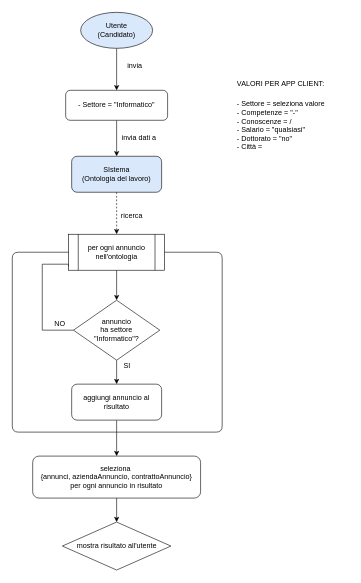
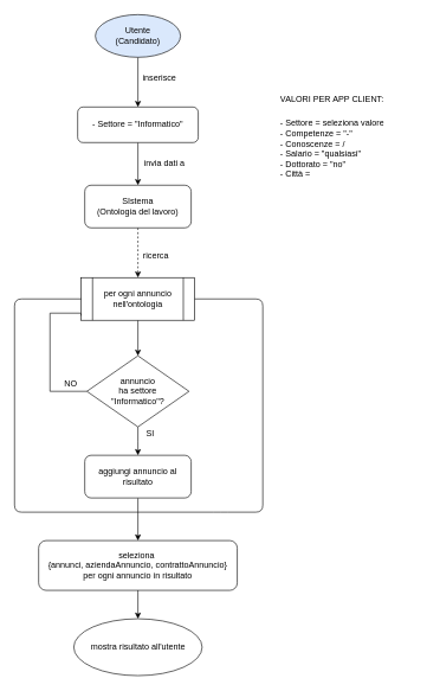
  <mxCell id="0" />
  <mxCell id="1" parent="0" />
  <mxCell id="2" style="edgeStyle=orthogonalEdgeStyle;rounded=0;orthogonalLoop=1;jettySize=auto;html=1;" parent="1" source="3" target="6" edge="1"><mxGeometry relative="1" as="geometry" /></mxCell>
  <mxCell id="3" value="Utente&lt;br&gt;(Candidato)" style="ellipse;whiteSpace=wrap;html=1;fillColor=#dae8fc;" parent="1" vertex="1"><mxGeometry x="134" y="20" width="120" height="60" as="geometry" /></mxCell>
- <mxCell id="4" value="invia" style="text;html=1;align=center;verticalAlign=middle;resizable=0;points=[];autosize=1;" parent="1" vertex="1"><mxGeometry x="194" y="100" width="60" height="20" as="geometry" /></mxCell>
+ <mxCell id="4" value="inserisce" style="text;html=1;align=center;verticalAlign=middle;resizable=0;points=[];autosize=1;" parent="1" vertex="1"><mxGeometry x="194" y="100" width="60" height="20" as="geometry" /></mxCell>
  <mxCell id="5" style="edgeStyle=orthogonalEdgeStyle;rounded=0;orthogonalLoop=1;jettySize=auto;html=1;" parent="1" source="6" target="12" edge="1"><mxGeometry relative="1" as="geometry" /></mxCell>
  <mxCell id="6" value="- Settore = &quot;Informatico&quot;" style="rounded=1;whiteSpace=wrap;html=1;" parent="1" vertex="1"><mxGeometry x="109" y="150" width="170" height="50" as="geometry" /></mxCell>
  <mxCell id="7" style="edgeStyle=orthogonalEdgeStyle;rounded=0;orthogonalLoop=1;jettySize=auto;html=1;entryX=-0.011;entryY=0.876;entryDx=0;entryDy=0;entryPerimeter=0;" parent="1" source="9" target="15" edge="1"><mxGeometry relative="1" as="geometry"><Array as="points"><mxPoint x="70" y="550" /><mxPoint x="70" y="440" /><mxPoint x="114" y="440" /><mxPoint x="114" y="443" /></Array></mxGeometry></mxCell>
  <mxCell id="8" style="edgeStyle=orthogonalEdgeStyle;rounded=0;orthogonalLoop=1;jettySize=auto;html=1;entryX=0.5;entryY=0;entryDx=0;entryDy=0;" parent="1" source="9" edge="1"><mxGeometry relative="1" as="geometry"><mxPoint x="194" y="640" as="targetPoint" /></mxGeometry></mxCell>
  <mxCell id="9" value="annuncio&lt;br&gt;ha settore&lt;br&gt;&quot;Informatico&quot;?" style="rhombus;whiteSpace=wrap;html=1;" parent="1" vertex="1"><mxGeometry x="122" y="500" width="144" height="100" as="geometry" /></mxCell>
  <mxCell id="10" value="invia dati a" style="text;html=1;align=center;verticalAlign=middle;resizable=0;points=[];autosize=1;" parent="1" vertex="1"><mxGeometry x="196" y="220" width="70" height="20" as="geometry" /></mxCell>
  <mxCell id="11" style="edgeStyle=orthogonalEdgeStyle;rounded=0;orthogonalLoop=1;jettySize=auto;html=1;entryX=0.5;entryY=0;entryDx=0;entryDy=0;dashed=1;" parent="1" source="12" target="15" edge="1"><mxGeometry relative="1" as="geometry" /></mxCell>
- <mxCell id="12" value="SIstema&lt;br&gt;(Ontologia del lavoro)" style="rounded=1;whiteSpace=wrap;html=1;fillColor=#dae8fc;" parent="1" vertex="1"><mxGeometry x="119" y="260" width="150" height="60" as="geometry" /></mxCell>
+ <mxCell id="12" value="SIstema&lt;br&gt;(Ontologia del lavoro)" style="rounded=1;whiteSpace=wrap;html=1;" parent="1" vertex="1"><mxGeometry x="119" y="260" width="150" height="60" as="geometry" /></mxCell>
  <mxCell id="13" value="ricerca" style="text;html=1;align=center;verticalAlign=middle;resizable=0;points=[];autosize=1;" parent="1" vertex="1"><mxGeometry x="194" y="350" width="50" height="20" as="geometry" /></mxCell>
  <mxCell id="14" style="edgeStyle=orthogonalEdgeStyle;rounded=0;orthogonalLoop=1;jettySize=auto;html=1;" parent="1" source="15" target="9" edge="1"><mxGeometry relative="1" as="geometry" /></mxCell>
  <mxCell id="15" value="per ogni annuncio nell'ontologia" style="shape=process;whiteSpace=wrap;html=1;backgroundOutline=1;" parent="1" vertex="1"><mxGeometry x="114" y="390" width="160" height="60" as="geometry" /></mxCell>
  <mxCell id="16" value="NO" style="text;html=1;align=center;verticalAlign=middle;resizable=0;points=[];autosize=1;" parent="1" vertex="1"><mxGeometry x="84" y="530" width="30" height="20" as="geometry" /></mxCell>
  <mxCell id="17" value="SI" style="text;html=1;align=center;verticalAlign=middle;resizable=0;points=[];autosize=1;" parent="1" vertex="1"><mxGeometry x="196" y="600" width="30" height="20" as="geometry" /></mxCell>
  <mxCell id="18" style="edgeStyle=orthogonalEdgeStyle;rounded=0;orthogonalLoop=1;jettySize=auto;html=1;entryX=0.5;entryY=0;entryDx=0;entryDy=0;" parent="1" edge="1"><mxGeometry relative="1" as="geometry"><mxPoint x="194" y="740" as="sourcePoint" /></mxGeometry></mxCell>
  <mxCell id="19" style="edgeStyle=orthogonalEdgeStyle;rounded=0;orthogonalLoop=1;jettySize=auto;html=1;entryX=0.5;entryY=0;entryDx=0;entryDy=0;" parent="1" source="20" target="26" edge="1"><mxGeometry relative="1" as="geometry" /></mxCell>
  <mxCell id="20" value="aggiungi annuncio al risultato" style="rounded=1;whiteSpace=wrap;html=1;" parent="1" vertex="1"><mxGeometry x="119" y="640" width="150" height="60" as="geometry" /></mxCell>
- <mxCell id="21" value="mostra risultato all'utente&lt;span&gt;&lt;br&gt;&lt;/span&gt;" style="rhombus;whiteSpace=wrap;html=1;" parent="1" vertex="1"><mxGeometry x="103.5" y="870" width="181" height="80" as="geometry" /></mxCell>
+ <mxCell id="21" value="mostra risultato all'utente&lt;span&gt;&lt;br&gt;&lt;/span&gt;" style="ellipse;whiteSpace=wrap;html=1;" parent="1" vertex="1"><mxGeometry x="103.5" y="870" width="181" height="80" as="geometry" /></mxCell>
  <mxCell id="22" value="" style="endArrow=none;html=1;entryX=1;entryY=0.5;entryDx=0;entryDy=0;" parent="1" target="15" edge="1"><mxGeometry width="50" height="50" relative="1" as="geometry"><mxPoint x="194" y="720" as="sourcePoint" /><mxPoint x="220" y="780" as="targetPoint" /><Array as="points"><mxPoint x="310" y="720" /><mxPoint x="370" y="720" /><mxPoint x="370" y="420" /></Array></mxGeometry></mxCell>
  <mxCell id="23" value="" style="endArrow=none;html=1;entryX=0;entryY=0.5;entryDx=0;entryDy=0;" parent="1" target="15" edge="1"><mxGeometry width="50" height="50" relative="1" as="geometry"><mxPoint x="194" y="720" as="sourcePoint" /><mxPoint x="350" y="560" as="targetPoint" /><Array as="points"><mxPoint x="20" y="720" /><mxPoint x="20" y="420" /></Array></mxGeometry></mxCell>
  <mxCell id="24" value="&lt;h1&gt;&lt;span style=&quot;font-size: 12px ; font-weight: 400&quot;&gt;VALORI PER APP CLIENT:&lt;/span&gt;&lt;br&gt;&lt;/h1&gt;&lt;div&gt;- Settore = seleziona valore&lt;/div&gt;&lt;div&gt;- Competenze = &quot;-&quot;&lt;/div&gt;&lt;div&gt;- Conoscenze = /&lt;/div&gt;&lt;div&gt;- Salario = &quot;qualsiasi&quot;&lt;/div&gt;&lt;div&gt;- Dottorato = &quot;no&quot;&lt;/div&gt;&lt;div&gt;- Città =&amp;nbsp;&lt;/div&gt;" style="text;html=1;strokeColor=none;fillColor=none;spacing=5;spacingTop=-20;whiteSpace=wrap;overflow=hidden;rounded=0;" parent="1" vertex="1"><mxGeometry x="390" y="115" width="190" height="165" as="geometry" /></mxCell>
  <mxCell id="25" style="edgeStyle=orthogonalEdgeStyle;rounded=0;orthogonalLoop=1;jettySize=auto;html=1;entryX=0.5;entryY=0;entryDx=0;entryDy=0;" parent="1" source="26" target="21" edge="1"><mxGeometry relative="1" as="geometry" /></mxCell>
  <mxCell id="26" value="&lt;span&gt;seleziona&amp;nbsp;&lt;/span&gt;&lt;br&gt;&lt;span&gt;{annunci,&amp;nbsp;aziendaAnnuncio,&amp;nbsp;contrattoAnnuncio}&lt;/span&gt;&lt;br&gt;&lt;span&gt;per ogni annuncio in risultato&lt;/span&gt;" style="rounded=1;whiteSpace=wrap;html=1;" parent="1" vertex="1"><mxGeometry x="54" y="760" width="280" height="70" as="geometry" /></mxCell>
